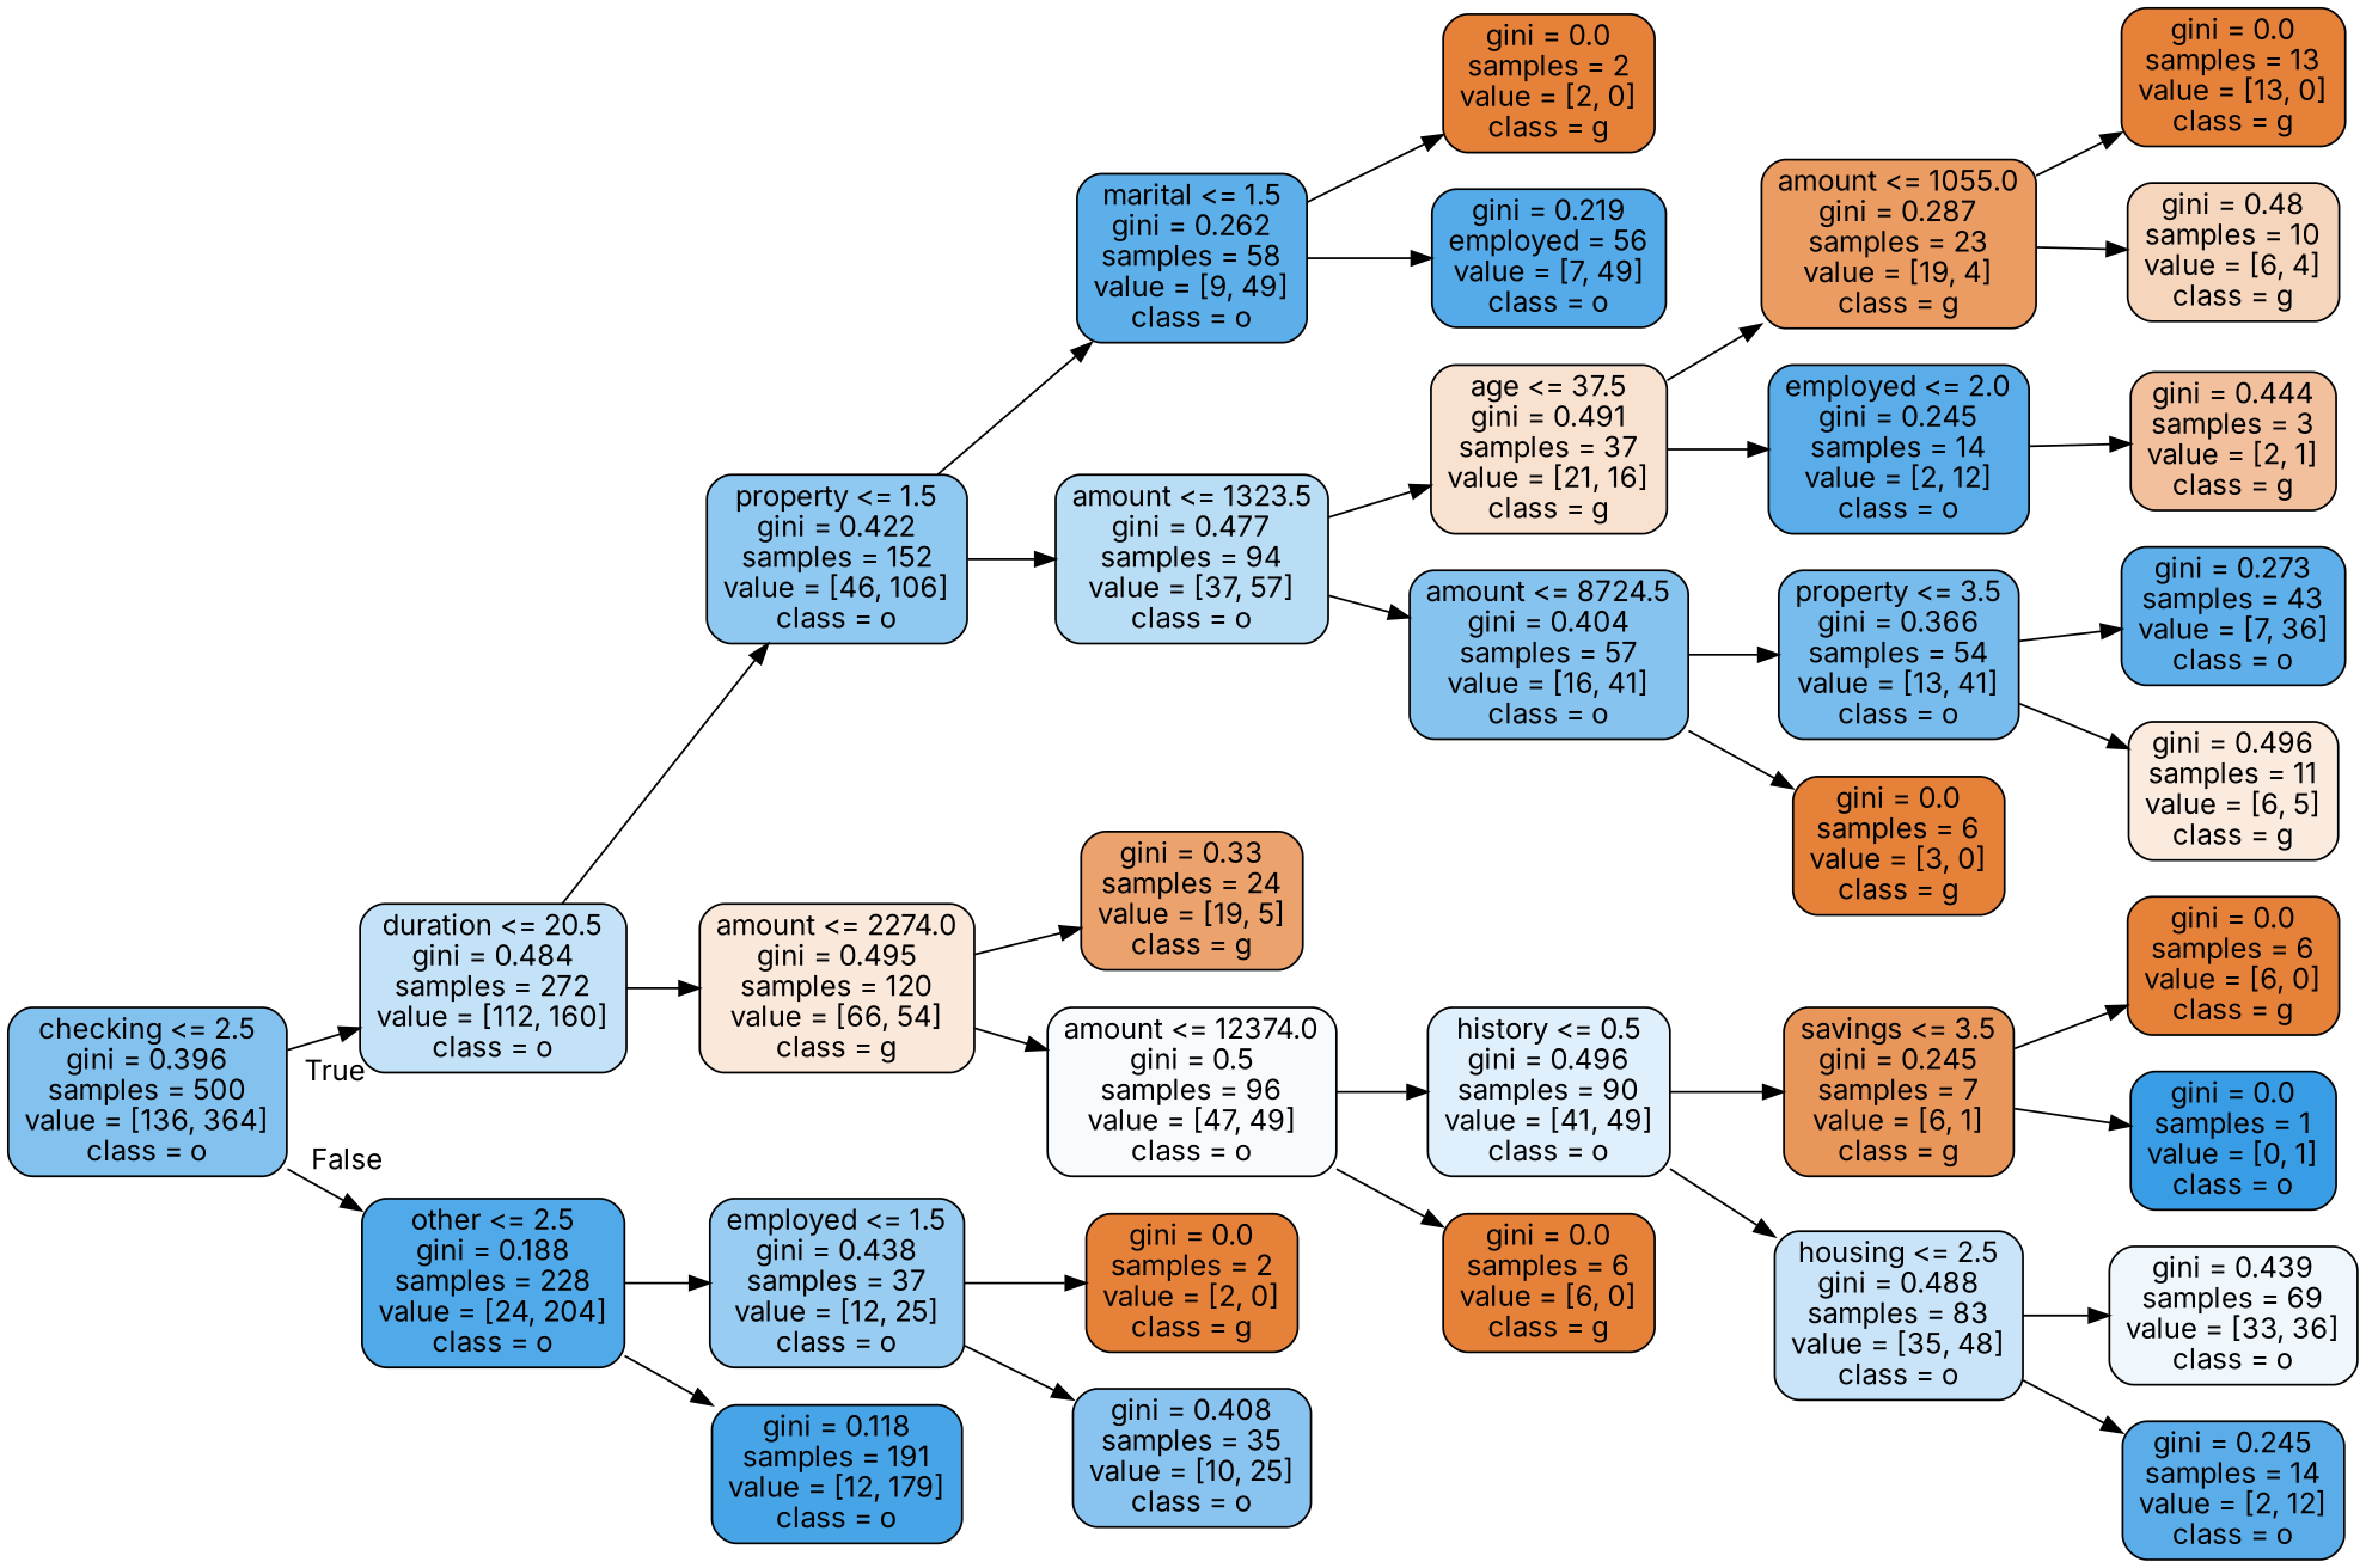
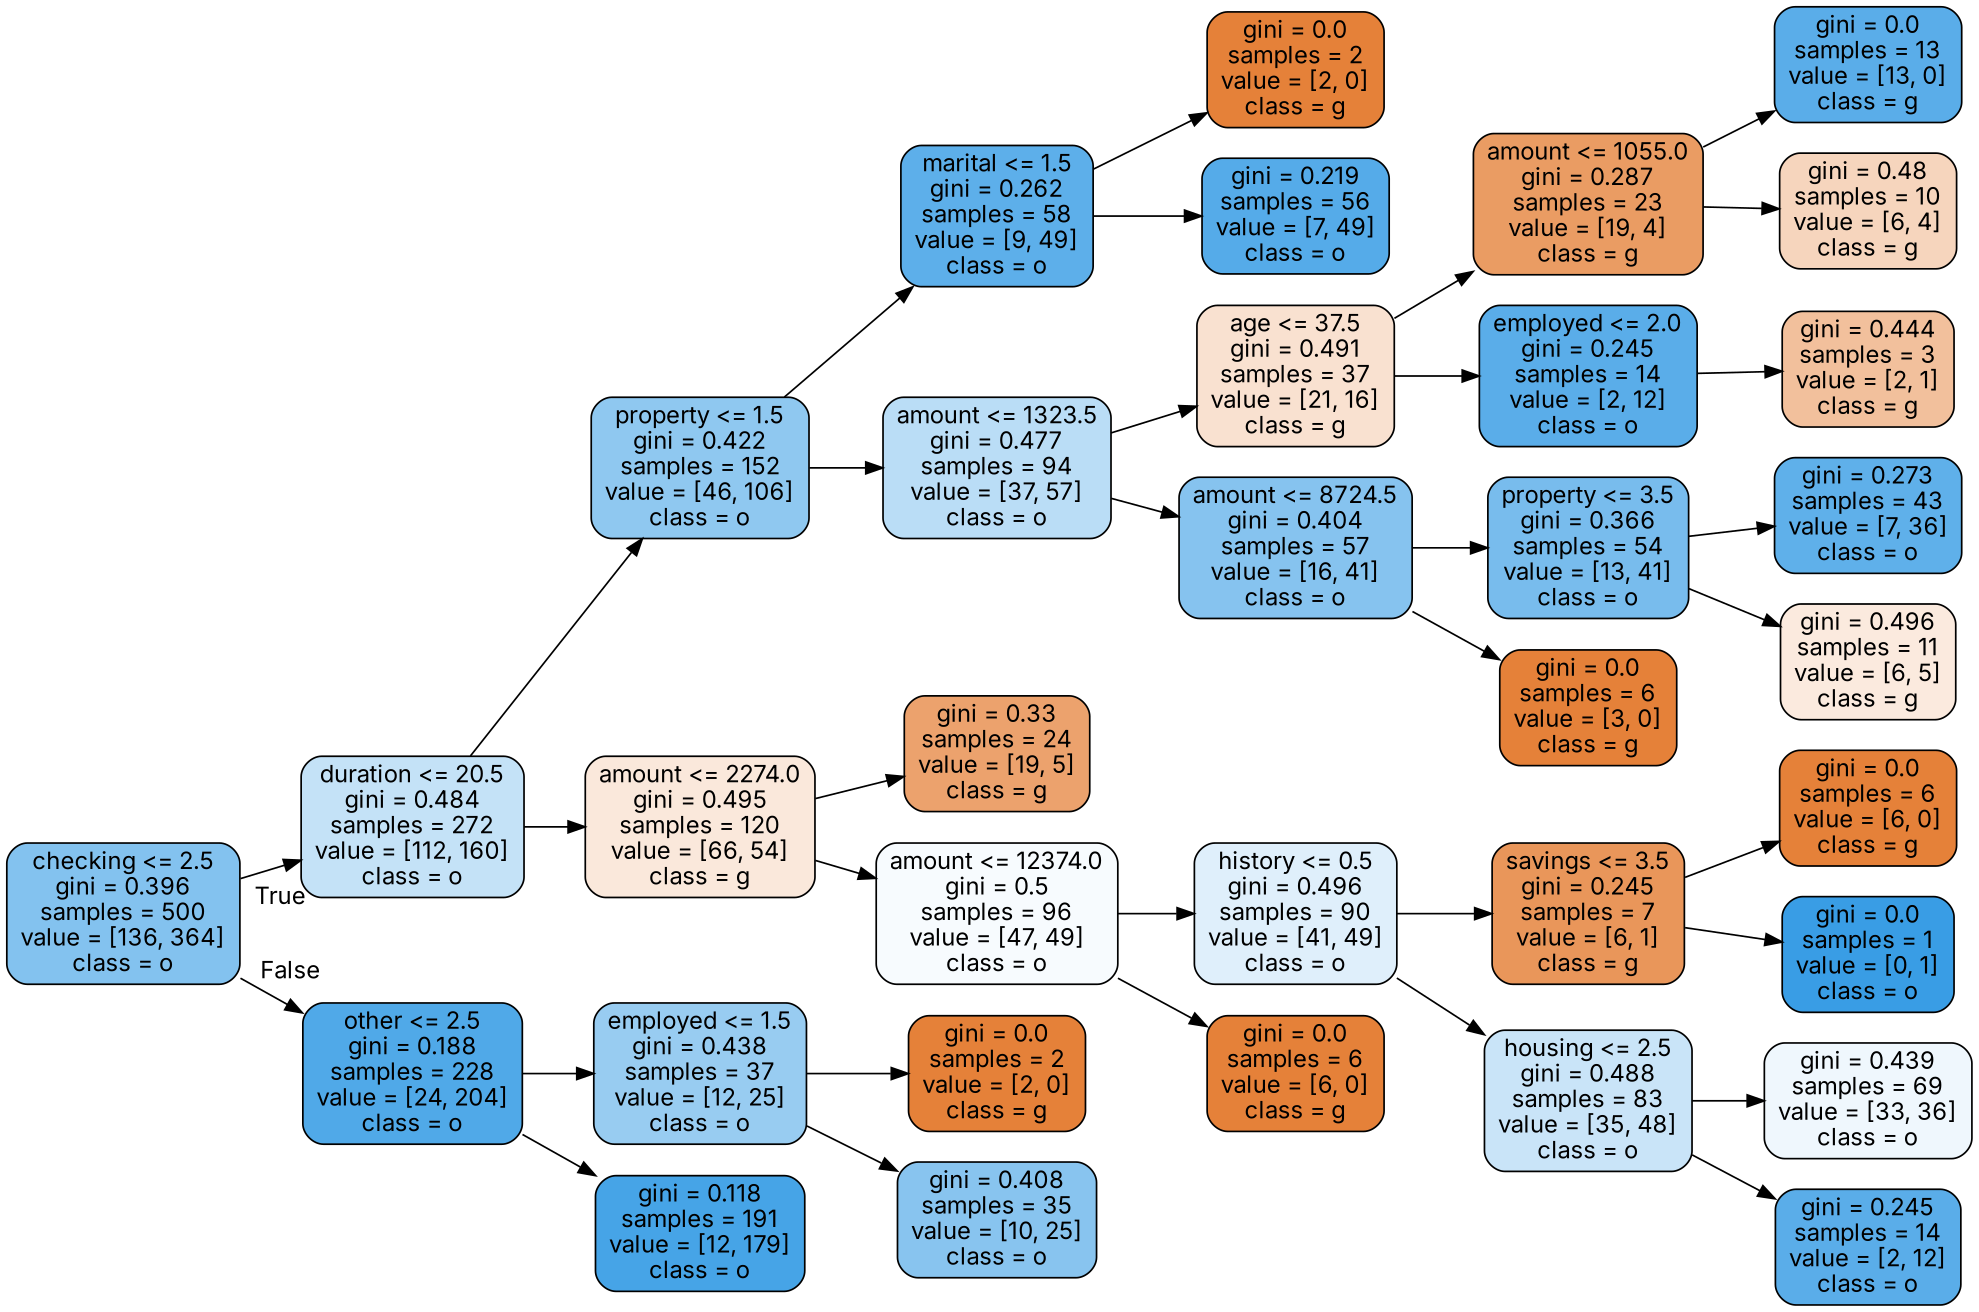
  digraph {
    fontname=Inter
    rankdir=LR
    node [color=black fillcolor="#e58139" fontname=Inter shape=box style="filled, rounded"]
    edge [fontname=Inter]
    n1 [fillcolor="#83c2ef" label="checking <= 2.5\ngini = 0.396\nsamples = 500\nvalue = [136, 364]\nclass = o"]
    n2 [fillcolor="#c4e2f7" label="duration <= 20.5\ngini = 0.484\nsamples = 272\nvalue = [112, 160]\nclass = o"]
    n3 [fillcolor="#50a9e8" label="other <= 2.5\ngini = 0.188\nsamples = 228\nvalue = [24, 204]\nclass = o"]
    n4 [fillcolor="#8fc8f0" label="property <= 1.5\ngini = 0.422\nsamples = 152\nvalue = [46, 106]\nclass = o"]
    n5 [fillcolor="#fae8db" label="amount <= 2274.0\ngini = 0.495\nsamples = 120\nvalue = [66, 54]\nclass = g"]
    n6 [fillcolor="#98ccf1" label="employed <= 1.5\ngini = 0.438\nsamples = 37\nvalue = [12, 25]\nclass = o"]
    n7 [fillcolor="#46a4e7" label="gini = 0.118\nsamples = 191\nvalue = [12, 179]\nclass = o"]
    n8 [fillcolor="#5dafea" label="marital <= 1.5\ngini = 0.262\nsamples = 58\nvalue = [9, 49]\nclass = o"]
    n9 [fillcolor="#baddf6" label="amount <= 1323.5\ngini = 0.477\nsamples = 94\nvalue = [37, 57]\nclass = o"]
    n10 [fillcolor="#eca26d" label="gini = 0.33\nsamples = 24\nvalue = [19, 5]\nclass = g"]
    n11 [fillcolor="#f7fbfe" label="amount <= 12374.0\ngini = 0.5\nsamples = 96\nvalue = [47, 49]\nclass = o"]
    n12 [label="gini = 0.0\nsamples = 2\nvalue = [2, 0]\nclass = g"]
-   n13 [fillcolor="#55abe9" label="gini = 0.219\nemployed = 56\nvalue = [7, 49]\nclass = o"]
+   n13 [fillcolor="#55abe9" label="gini = 0.219\nsamples = 56\nvalue = [7, 49]\nclass = o"]
    n14 [fillcolor="#f9e1d0" label="age <= 37.5\ngini = 0.491\nsamples = 37\nvalue = [21, 16]\nclass = g"]
    n15 [fillcolor="#86c3ef" label="amount <= 8724.5\ngini = 0.404\nsamples = 57\nvalue = [16, 41]\nclass = o"]
    n16 [fillcolor="#ea9c63" label="amount <= 1055.0\ngini = 0.287\nsamples = 23\nvalue = [19, 4]\nclass = g"]
    n17 [fillcolor="#5aade9" label="employed <= 2.0\ngini = 0.245\nsamples = 14\nvalue = [2, 12]\nclass = o"]
    n18 [fillcolor="#78bced" label="property <= 3.5\ngini = 0.366\nsamples = 54\nvalue = [13, 41]\nclass = o"]
    n19 [label="gini = 0.0\nsamples = 6\nvalue = [3, 0]\nclass = g"]
-   n20 [label="gini = 0.0\nsamples = 13\nvalue = [13, 0]\nclass = g"]
+   n20 [fillcolor="#5aade9" label="gini = 0.0\nsamples = 13\nvalue = [13, 0]\nclass = g"]
    n21 [fillcolor="#f6d5bd" label="gini = 0.48\nsamples = 10\nvalue = [6, 4]\nclass = g"]
    n22 [fillcolor="#f2c09c" label="gini = 0.444\nsamples = 3\nvalue = [2, 1]\nclass = g"]
    n23 [fillcolor="#5fb0ea" label="gini = 0.273\nsamples = 43\nvalue = [7, 36]\nclass = o"]
    n24 [fillcolor="#fbeade" label="gini = 0.496\nsamples = 11\nvalue = [6, 5]\nclass = g"]
    n25 [fillcolor="#dfeffb" label="history <= 0.5\ngini = 0.496\nsamples = 90\nvalue = [41, 49]\nclass = o"]
    n26 [label="gini = 0.0\nsamples = 6\nvalue = [6, 0]\nclass = g"]
    n27 [fillcolor="#e9965a" label="savings <= 3.5\ngini = 0.245\nsamples = 7\nvalue = [6, 1]\nclass = g"]
    n28 [fillcolor="#c9e4f8" label="housing <= 2.5\ngini = 0.488\nsamples = 83\nvalue = [35, 48]\nclass = o"]
    n29 [label="gini = 0.0\nsamples = 6\nvalue = [6, 0]\nclass = g"]
    n30 [fillcolor="#399de5" label="gini = 0.0\nsamples = 1\nvalue = [0, 1]\nclass = o"]
    n31 [fillcolor="#eff7fd" label="gini = 0.439\nsamples = 69\nvalue = [33, 36]\nclass = o"]
    n32 [fillcolor="#5aade9" label="gini = 0.245\nsamples = 14\nvalue = [2, 12]\nclass = o"]
    n33 [label="gini = 0.0\nsamples = 2\nvalue = [2, 0]\nclass = g"]
    n34 [fillcolor="#88c4ef" label="gini = 0.408\nsamples = 35\nvalue = [10, 25]\nclass = o"]
    n1 -> n2 [headlabel=True labelangle=45 labeldistance=2.5]
    n1 -> n3 [headlabel=False labelangle=-45 labeldistance=2.5]
    n2 -> n4
    n2 -> n5
    n3 -> n6
    n3 -> n7
    n4 -> n8
    n4 -> n9
    n5 -> n10
    n5 -> n11
    n6 -> n33
    n6 -> n34
    n8 -> n12
    n8 -> n13
    n9 -> n14
    n9 -> n15
    n11 -> n25
    n11 -> n26
    n14 -> n16
    n14 -> n17
    n15 -> n18
    n15 -> n19
    n16 -> n20
    n16 -> n21
    n17 -> n22
    n18 -> n23
    n18 -> n24
    n25 -> n27
    n25 -> n28
    n27 -> n29
    n27 -> n30
    n28 -> n31
    n28 -> n32
  }
